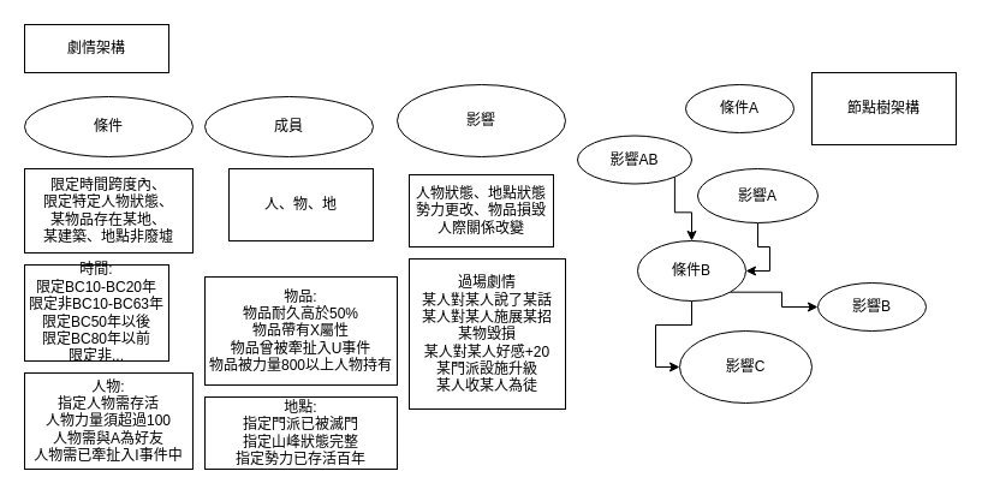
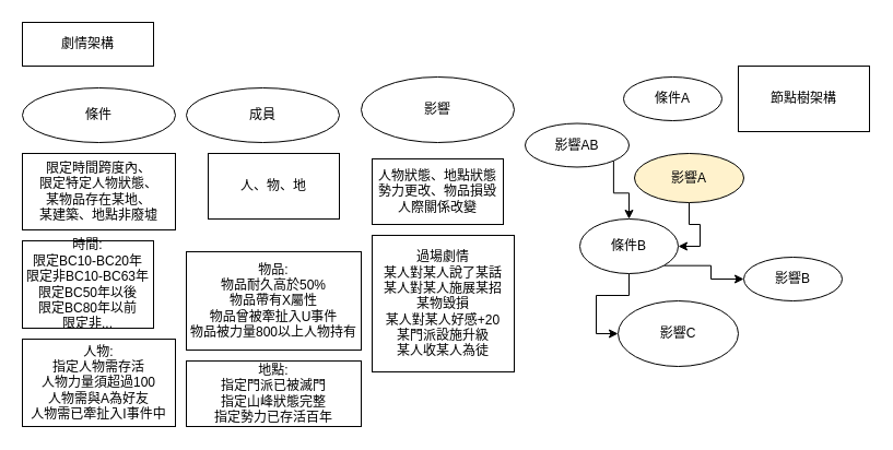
  <mxCell id="0" />
  <mxCell id="1" parent="0" />
  <mxCell id="2" value="劇情架構" style="rounded=0;whiteSpace=wrap;html=1;" parent="1" vertex="1"><mxGeometry x="20" y="20" width="120" height="40" as="geometry" /></mxCell>
  <mxCell id="3" value="條件" style="ellipse;whiteSpace=wrap;html=1;" parent="1" vertex="1"><mxGeometry x="20" y="80" width="140" height="50" as="geometry" /></mxCell>
  <mxCell id="4" value="成員" style="ellipse;whiteSpace=wrap;html=1;" parent="1" vertex="1"><mxGeometry x="170" y="80" width="140" height="50" as="geometry" /></mxCell>
  <mxCell id="5" value="影響" style="ellipse;whiteSpace=wrap;html=1;" parent="1" vertex="1"><mxGeometry x="330" y="70" width="140" height="60" as="geometry" /></mxCell>
  <mxCell id="6" value="限定時間跨度內、&lt;br&gt;限定特定人物狀態、&lt;br&gt;某物品存在某地、&lt;br&gt;某建築、地點非廢墟&lt;br&gt;" style="rounded=0;whiteSpace=wrap;html=1;" parent="1" vertex="1"><mxGeometry x="20" y="140" width="140" height="70" as="geometry" /></mxCell>
  <mxCell id="7" value="人、物、地" style="rounded=0;whiteSpace=wrap;html=1;" parent="1" vertex="1"><mxGeometry x="190" y="140" width="120" height="60" as="geometry" /></mxCell>
  <mxCell id="8" value="人物狀態、地點狀態&lt;br&gt;勢力更改、物品損毀&lt;br&gt;人際關係改變&lt;br&gt;" style="rounded=0;whiteSpace=wrap;html=1;" parent="1" vertex="1"><mxGeometry x="340" y="145" width="120" height="60" as="geometry" /></mxCell>
  <mxCell id="9" value="時間:&lt;br&gt;限定BC10-BC20年&lt;br&gt;限定非BC10-BC63年&lt;br&gt;限定BC50年以後&lt;br&gt;限定BC80年以前&lt;br&gt;限定非...&lt;br&gt;" style="rounded=0;whiteSpace=wrap;html=1;" parent="1" vertex="1"><mxGeometry x="20" y="220" width="120" height="80" as="geometry" /></mxCell>
  <mxCell id="10" value="人物:&lt;br&gt;指定人物需存活&lt;br&gt;人物力量須超過100&lt;br&gt;人物需與A為好友&lt;br&gt;人物需已牽扯入I事件中&lt;br&gt;" style="rounded=0;whiteSpace=wrap;html=1;" parent="1" vertex="1"><mxGeometry x="20" y="310" width="140" height="80" as="geometry" /></mxCell>
  <mxCell id="11" value="物品:&lt;br&gt;物品耐久高於50%&lt;br&gt;物品帶有X屬性&lt;br&gt;物品曾被牽扯入U事件&lt;br&gt;物品被力量800以上人物持有&lt;br&gt;" style="rounded=0;whiteSpace=wrap;html=1;" parent="1" vertex="1"><mxGeometry x="170" y="230" width="160" height="90" as="geometry" /></mxCell>
  <mxCell id="12" value="地點:&lt;br&gt;指定門派已被滅門&lt;br&gt;指定山峰狀態完整&lt;br&gt;指定勢力已存活百年&lt;br&gt;" style="rounded=0;whiteSpace=wrap;html=1;" parent="1" vertex="1"><mxGeometry x="170" y="330" width="160" height="60" as="geometry" /></mxCell>
  <mxCell id="13" value="節點樹架構" style="rounded=0;whiteSpace=wrap;html=1;" parent="1" vertex="1"><mxGeometry x="675" y="60" width="120" height="60" as="geometry" /></mxCell>
  <mxCell id="14" value="條件A" style="ellipse;whiteSpace=wrap;html=1;" parent="1" vertex="1"><mxGeometry x="570" y="70" width="90" height="40" as="geometry" /></mxCell>
  <mxCell id="15" style="edgeStyle=orthogonalEdgeStyle;rounded=0;orthogonalLoop=1;jettySize=auto;html=1;exitX=0.5;exitY=1;exitDx=0;exitDy=0;entryX=1;entryY=0.5;entryDx=0;entryDy=0;" edge="1" parent="1" source="16" target="19"><mxGeometry relative="1" as="geometry" /></mxCell>
- <mxCell id="16" value="影響A" style="ellipse;whiteSpace=wrap;html=1;" parent="1" vertex="1"><mxGeometry x="580" y="140" width="100" height="45" as="geometry" /></mxCell>
+ <mxCell id="16" value="影響A" style="ellipse;whiteSpace=wrap;html=1;fillColor=#fff2cc;" parent="1" vertex="1"><mxGeometry x="580" y="140" width="100" height="45" as="geometry" /></mxCell>
  <mxCell id="17" style="edgeStyle=orthogonalEdgeStyle;rounded=0;orthogonalLoop=1;jettySize=auto;html=1;exitX=1;exitY=1;exitDx=0;exitDy=0;entryX=0;entryY=0.5;entryDx=0;entryDy=0;" parent="1" source="19" target="20" edge="1"><mxGeometry relative="1" as="geometry" /></mxCell>
  <mxCell id="18" style="edgeStyle=orthogonalEdgeStyle;rounded=0;orthogonalLoop=1;jettySize=auto;html=1;exitX=0.5;exitY=1;exitDx=0;exitDy=0;entryX=0;entryY=0.5;entryDx=0;entryDy=0;" parent="1" source="19" target="21" edge="1"><mxGeometry relative="1" as="geometry" /></mxCell>
  <mxCell id="19" value="條件B" style="ellipse;whiteSpace=wrap;html=1;" parent="1" vertex="1"><mxGeometry x="530" y="200" width="90" height="50" as="geometry" /></mxCell>
  <mxCell id="20" value="影響B" style="ellipse;whiteSpace=wrap;html=1;" parent="1" vertex="1"><mxGeometry x="680" y="235" width="90" height="40" as="geometry" /></mxCell>
  <mxCell id="21" value="影響C" style="ellipse;whiteSpace=wrap;html=1;" parent="1" vertex="1"><mxGeometry x="565" y="275" width="110" height="60" as="geometry" /></mxCell>
  <mxCell id="22" style="edgeStyle=orthogonalEdgeStyle;rounded=0;orthogonalLoop=1;jettySize=auto;html=1;exitX=1;exitY=0;exitDx=0;exitDy=0;" parent="1" source="23" target="19" edge="1"><mxGeometry relative="1" as="geometry" /></mxCell>
  <mxCell id="23" value="影響AB" style="ellipse;whiteSpace=wrap;html=1;" parent="1" vertex="1"><mxGeometry x="480" y="112.5" width="95" height="40" as="geometry" /></mxCell>
  <mxCell id="24" value="過場劇情&lt;br&gt;某人對某人說了某話&lt;br&gt;某人對某人施展某招&lt;br&gt;某物毀損&lt;br&gt;某人對某人好感+20&lt;br&gt;某門派設施升級&lt;br&gt;某人收某人為徒&lt;br&gt;" style="rounded=0;whiteSpace=wrap;html=1;" vertex="1" parent="1"><mxGeometry x="340" y="215" width="130" height="125" as="geometry" /></mxCell>
